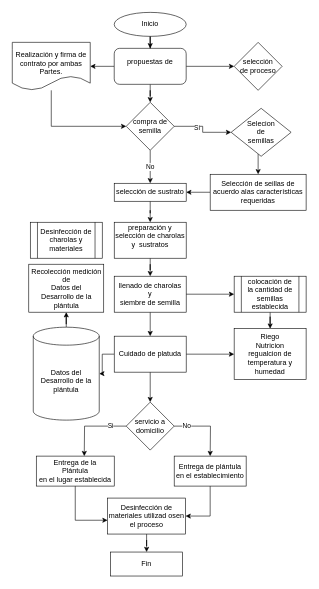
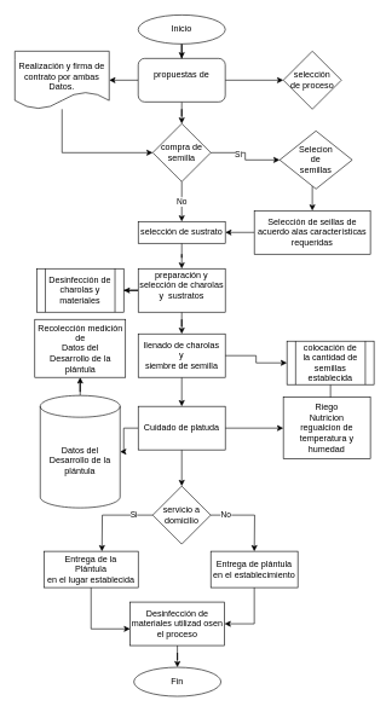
  <mxCell id="0" />
  <mxCell id="1" parent="0" />
  <mxCell id="2" style="edgeStyle=orthogonalEdgeStyle;rounded=0;orthogonalLoop=1;jettySize=auto;html=1;" edge="1" parent="1" source="3" target="11"><mxGeometry relative="1" as="geometry" /></mxCell>
  <mxCell id="3" value="&lt;div&gt;Selección de seillas de acuerdo alas características&lt;br&gt;&lt;/div&gt;&lt;div&gt;requeridas&lt;br&gt;&lt;/div&gt;" style="rounded=0;whiteSpace=wrap;html=1;" vertex="1" parent="1"><mxGeometry x="350" y="290" width="160" height="60" as="geometry" /></mxCell>
  <mxCell id="4" value="" style="edgeStyle=orthogonalEdgeStyle;rounded=0;orthogonalLoop=1;jettySize=auto;html=1;" edge="1" parent="1" source="5" target="3"><mxGeometry relative="1" as="geometry"><Array as="points"><mxPoint x="430" y="280" /><mxPoint x="430" y="280" /></Array></mxGeometry></mxCell>
  <mxCell id="5" value="&lt;div&gt;Selecion &lt;br&gt;&lt;/div&gt;&lt;div&gt;de &lt;br&gt;&lt;/div&gt;&lt;div&gt;semillas &lt;br&gt;&lt;/div&gt;" style="rhombus;whiteSpace=wrap;html=1;" vertex="1" parent="1"><mxGeometry x="385" y="180" width="100" height="80" as="geometry" /></mxCell>
  <mxCell id="6" style="edgeStyle=orthogonalEdgeStyle;rounded=0;orthogonalLoop=1;jettySize=auto;html=1;" edge="1" parent="1" source="9" target="15"><mxGeometry relative="1" as="geometry" /></mxCell>
  <mxCell id="7" style="edgeStyle=orthogonalEdgeStyle;rounded=0;orthogonalLoop=1;jettySize=auto;html=1;" edge="1" parent="1" source="9" target="19"><mxGeometry relative="1" as="geometry"><mxPoint x="380" y="110" as="targetPoint" /></mxGeometry></mxCell>
  <mxCell id="8" style="edgeStyle=orthogonalEdgeStyle;rounded=0;orthogonalLoop=1;jettySize=auto;html=1;entryX=1;entryY=0.5;entryDx=0;entryDy=0;" edge="1" parent="1" source="9" target="44"><mxGeometry relative="1" as="geometry" /></mxCell>
  <mxCell id="9" value="&lt;div&gt;propuestas de &lt;br&gt;&lt;/div&gt;&lt;div&gt;&lt;br&gt;&lt;/div&gt;" style="rounded=1;whiteSpace=wrap;html=1;" vertex="1" parent="1"><mxGeometry x="190" y="80" width="120" height="60" as="geometry" /></mxCell>
  <mxCell id="10" style="edgeStyle=orthogonalEdgeStyle;rounded=0;orthogonalLoop=1;jettySize=auto;html=1;entryX=0.5;entryY=0;entryDx=0;entryDy=0;" edge="1" parent="1" source="11" target="18"><mxGeometry relative="1" as="geometry" /></mxCell>
  <mxCell id="11" value="selección de sustrato" style="rounded=0;whiteSpace=wrap;html=1;" vertex="1" parent="1"><mxGeometry x="190" y="305" width="120" height="30" as="geometry" /></mxCell>
  <mxCell id="12" style="edgeStyle=orthogonalEdgeStyle;rounded=0;orthogonalLoop=1;jettySize=auto;html=1;" edge="1" parent="1" source="15" target="5"><mxGeometry relative="1" as="geometry" /></mxCell>
  <mxCell id="13" value="Si" style="edgeLabel;html=1;align=center;verticalAlign=middle;resizable=0;points=[];" vertex="1" connectable="0" parent="12"><mxGeometry x="-0.292" y="-1" relative="1" as="geometry"><mxPoint as="offset" /></mxGeometry></mxCell>
  <mxCell id="14" value="No " style="edgeStyle=orthogonalEdgeStyle;rounded=0;orthogonalLoop=1;jettySize=auto;html=1;entryX=0.5;entryY=0;entryDx=0;entryDy=0;" edge="1" parent="1" source="15" target="11"><mxGeometry relative="1" as="geometry"><Array as="points"><mxPoint x="250" y="270" /><mxPoint x="250" y="270" /></Array></mxGeometry></mxCell>
  <mxCell id="15" value="compra de semilla" style="rhombus;whiteSpace=wrap;html=1;" vertex="1" parent="1"><mxGeometry x="210" y="170" width="80" height="80" as="geometry" /></mxCell>
  <mxCell id="16" style="edgeStyle=orthogonalEdgeStyle;rounded=0;orthogonalLoop=1;jettySize=auto;html=1;" edge="1" parent="1" source="18" target="22"><mxGeometry relative="1" as="geometry"><mxPoint x="250" y="480" as="targetPoint" /></mxGeometry></mxCell>
+ <mxCell id="17" value="" style="edgeStyle=orthogonalEdgeStyle;rounded=0;orthogonalLoop=1;jettySize=auto;html=1;" edge="1" parent="1" source="18" target="42"><mxGeometry relative="1" as="geometry" /></mxCell>
  <mxCell id="18" value="&#10;preparación y selección de charolas y&amp;nbsp; sustratos&#10;&#10;" style="rounded=0;whiteSpace=wrap;html=1;" vertex="1" parent="1"><mxGeometry x="190" y="370" width="120" height="60" as="geometry" /></mxCell>
  <mxCell id="19" value="&lt;div&gt;selección&lt;br&gt;&lt;/div&gt;&lt;div&gt;de proceso&lt;br&gt;&lt;/div&gt;" style="rhombus;whiteSpace=wrap;html=1;" vertex="1" parent="1"><mxGeometry x="390" y="70" width="80" height="80" as="geometry" /></mxCell>
  <mxCell id="20" value="" style="edgeStyle=orthogonalEdgeStyle;rounded=0;orthogonalLoop=1;jettySize=auto;html=1;" edge="1" parent="1" source="22" target="26"><mxGeometry relative="1" as="geometry" /></mxCell>
  <mxCell id="21" style="edgeStyle=orthogonalEdgeStyle;rounded=0;orthogonalLoop=1;jettySize=auto;html=1;entryX=0.5;entryY=0;entryDx=0;entryDy=0;" edge="1" parent="1" source="22" target="30"><mxGeometry relative="1" as="geometry"><mxPoint x="250" y="540" as="targetPoint" /></mxGeometry></mxCell>
  <mxCell id="22" value="&lt;div&gt;llenado de charolas &lt;br&gt;&lt;/div&gt;&lt;div&gt;y &lt;br&gt;&lt;/div&gt;&lt;div&gt;siembre de semilla &lt;br&gt;&lt;/div&gt;" style="rounded=0;whiteSpace=wrap;html=1;" vertex="1" parent="1"><mxGeometry x="190" y="460" width="120" height="60" as="geometry" /></mxCell>
  <mxCell id="23" style="edgeStyle=orthogonalEdgeStyle;rounded=0;orthogonalLoop=1;jettySize=auto;html=1;entryX=0.5;entryY=0;entryDx=0;entryDy=0;" edge="1" parent="1" source="24" target="9"><mxGeometry relative="1" as="geometry" /></mxCell>
  <mxCell id="24" value="Inicio " style="ellipse;whiteSpace=wrap;html=1;" vertex="1" parent="1"><mxGeometry x="190" y="20" width="120" height="40" as="geometry" /></mxCell>
  <mxCell id="25" style="edgeStyle=orthogonalEdgeStyle;rounded=0;orthogonalLoop=1;jettySize=auto;html=1;" edge="1" parent="1" source="26" target="31"><mxGeometry relative="1" as="geometry" /></mxCell>
- <mxCell id="26" value="&lt;div&gt;colocación de&lt;/div&gt;&lt;div&gt;la cantidad de semillas establecida &lt;/div&gt;" style="shape=process;whiteSpace=wrap;html=1;backgroundOutline=1;rounded=0;" vertex="1" parent="1"><mxGeometry x="390" y="460" width="120" height="60" as="geometry" /></mxCell>
+ <mxCell id="26" value="&lt;div&gt;colocación de&lt;/div&gt;&lt;div&gt;la cantidad de semillas establecida &lt;/div&gt;" style="shape=process;whiteSpace=wrap;html=1;backgroundOutline=1;rounded=0;" vertex="1" parent="1"><mxGeometry x="395" y="470" width="120" height="60" as="geometry" /></mxCell>
  <mxCell id="27" value="" style="edgeStyle=orthogonalEdgeStyle;rounded=0;orthogonalLoop=1;jettySize=auto;html=1;" edge="1" parent="1" source="30" target="31"><mxGeometry relative="1" as="geometry" /></mxCell>
  <mxCell id="28" style="edgeStyle=orthogonalEdgeStyle;rounded=0;orthogonalLoop=1;jettySize=auto;html=1;entryX=0.5;entryY=0;entryDx=0;entryDy=0;" edge="1" parent="1" source="30" target="36"><mxGeometry relative="1" as="geometry" /></mxCell>
  <mxCell id="29" style="edgeStyle=orthogonalEdgeStyle;rounded=0;orthogonalLoop=1;jettySize=auto;html=1;" edge="1" parent="1" source="30" target="48"><mxGeometry relative="1" as="geometry"><mxPoint x="130" y="590" as="targetPoint" /></mxGeometry></mxCell>
  <mxCell id="30" value="Cuidado de platuda" style="rounded=0;whiteSpace=wrap;html=1;" vertex="1" parent="1"><mxGeometry x="190" y="560" width="120" height="60" as="geometry" /></mxCell>
  <mxCell id="31" value="&lt;div&gt;Riego&lt;/div&gt;&lt;div&gt;Nutricion&lt;/div&gt;&lt;div&gt;regualcion de temperatura y humedad&lt;br&gt;&lt;/div&gt;" style="rounded=0;whiteSpace=wrap;html=1;" vertex="1" parent="1"><mxGeometry x="390" y="547.5" width="120" height="85" as="geometry" /></mxCell>
  <mxCell id="32" style="edgeStyle=orthogonalEdgeStyle;rounded=0;orthogonalLoop=1;jettySize=auto;html=1;" edge="1" parent="1" source="36"><mxGeometry relative="1" as="geometry"><mxPoint x="140" y="760" as="targetPoint" /></mxGeometry></mxCell>
  <mxCell id="33" value="Si" style="edgeLabel;html=1;align=center;verticalAlign=middle;resizable=0;points=[];" vertex="1" connectable="0" parent="32"><mxGeometry x="-0.542" y="-2" relative="1" as="geometry"><mxPoint as="offset" /></mxGeometry></mxCell>
  <mxCell id="34" style="edgeStyle=orthogonalEdgeStyle;rounded=0;orthogonalLoop=1;jettySize=auto;html=1;" edge="1" parent="1" source="36"><mxGeometry relative="1" as="geometry"><mxPoint x="350" y="760" as="targetPoint" /></mxGeometry></mxCell>
  <mxCell id="35" value="No " style="edgeLabel;html=1;align=center;verticalAlign=middle;resizable=0;points=[];" vertex="1" connectable="0" parent="34"><mxGeometry x="-0.637" y="2" relative="1" as="geometry"><mxPoint as="offset" /></mxGeometry></mxCell>
  <mxCell id="36" value="&lt;div&gt;servicio a &lt;br&gt;&lt;/div&gt;&lt;div&gt;domicilio&lt;br&gt;&lt;/div&gt;" style="rhombus;whiteSpace=wrap;html=1;" vertex="1" parent="1"><mxGeometry x="210" y="670" width="80" height="80" as="geometry" /></mxCell>
  <mxCell id="37" style="edgeStyle=orthogonalEdgeStyle;rounded=0;orthogonalLoop=1;jettySize=auto;html=1;entryX=1;entryY=0.5;entryDx=0;entryDy=0;" edge="1" parent="1" source="38" target="46"><mxGeometry relative="1" as="geometry" /></mxCell>
  <mxCell id="38" value="&lt;div&gt;Entrega de plántula&lt;br&gt;&lt;/div&gt;&lt;div&gt;en el establecimiento&lt;br&gt;&lt;/div&gt;" style="rounded=0;whiteSpace=wrap;html=1;" vertex="1" parent="1"><mxGeometry x="290" y="760" width="120" height="50" as="geometry" /></mxCell>
  <mxCell id="39" style="edgeStyle=orthogonalEdgeStyle;rounded=0;orthogonalLoop=1;jettySize=auto;html=1;entryX=-0.001;entryY=0.616;entryDx=0;entryDy=0;entryPerimeter=0;" edge="1" parent="1" source="40" target="46"><mxGeometry relative="1" as="geometry" /></mxCell>
  <mxCell id="40" value="&lt;div&gt;Entrega de la &lt;br&gt;&lt;/div&gt;&lt;div&gt;Plántula&lt;br&gt;&lt;/div&gt;&lt;div&gt;en el lugar establecida&lt;br&gt;&lt;/div&gt;" style="rounded=0;whiteSpace=wrap;html=1;" vertex="1" parent="1"><mxGeometry x="60" y="760" width="130" height="50" as="geometry" /></mxCell>
- <mxCell id="41" value="Fin " style="whiteSpace=wrap;html=1;rounded=0;" vertex="1" parent="1"><mxGeometry x="184" y="920" width="120" height="40" as="geometry" /></mxCell>
+ <mxCell id="41" value="Fin " style="ellipse;whiteSpace=wrap;html=1;" vertex="1" parent="1"><mxGeometry x="184" y="920" width="120" height="40" as="geometry" /></mxCell>
  <mxCell id="42" value="Desinfección de charolas y materiales" style="shape=process;whiteSpace=wrap;html=1;backgroundOutline=1;rounded=0;" vertex="1" parent="1"><mxGeometry x="50" y="370" width="120" height="60" as="geometry" /></mxCell>
  <mxCell id="43" style="edgeStyle=orthogonalEdgeStyle;rounded=0;orthogonalLoop=1;jettySize=auto;html=1;entryX=0;entryY=0.5;entryDx=0;entryDy=0;" edge="1" parent="1" source="44" target="15"><mxGeometry relative="1" as="geometry"><Array as="points"><mxPoint x="85" y="210" /></Array></mxGeometry></mxCell>
- <mxCell id="44" value="&lt;br&gt;&lt;div&gt;Realización y firma de &lt;br&gt;&lt;/div&gt;&lt;div&gt;contrato por ambas &lt;br&gt;&lt;/div&gt;&lt;div&gt;Partes.&lt;/div&gt;" style="shape=document;whiteSpace=wrap;html=1;boundedLbl=1;" vertex="1" parent="1"><mxGeometry x="20" y="70" width="130" height="80" as="geometry" /></mxCell>
+ <mxCell id="44" value="&lt;br&gt;&lt;div&gt;Realización y firma de &lt;br&gt;&lt;/div&gt;&lt;div&gt;contrato por ambas &lt;br&gt;&lt;/div&gt;&lt;div&gt;Datos.&lt;/div&gt;" style="shape=document;whiteSpace=wrap;html=1;boundedLbl=1;" vertex="1" parent="1"><mxGeometry x="20" y="70" width="130" height="80" as="geometry" /></mxCell>
  <mxCell id="45" style="edgeStyle=orthogonalEdgeStyle;rounded=0;orthogonalLoop=1;jettySize=auto;html=1;entryX=0.5;entryY=0;entryDx=0;entryDy=0;" edge="1" parent="1" source="46" target="41"><mxGeometry relative="1" as="geometry" /></mxCell>
  <mxCell id="46" value="&lt;div&gt;Desinfección de materiales utilizad osen el proceso&lt;br&gt;&lt;/div&gt;" style="rounded=0;whiteSpace=wrap;html=1;" vertex="1" parent="1"><mxGeometry x="179" y="830" width="130" height="60" as="geometry" /></mxCell>
  <mxCell id="47" style="edgeStyle=orthogonalEdgeStyle;rounded=0;orthogonalLoop=1;jettySize=auto;html=1;" edge="1" parent="1" source="48" target="49"><mxGeometry relative="1" as="geometry"><mxPoint x="105" y="520" as="targetPoint" /></mxGeometry></mxCell>
  <mxCell id="48" value="&lt;div&gt;Datos del &lt;br&gt;&lt;/div&gt;&lt;div&gt;Desarrollo de la plántula&lt;br&gt;&lt;/div&gt;" style="shape=cylinder3;whiteSpace=wrap;html=1;boundedLbl=1;backgroundOutline=1;size=15;" vertex="1" parent="1"><mxGeometry x="55" y="545" width="110" height="155" as="geometry" /></mxCell>
  <mxCell id="49" value="&lt;div&gt;Recolección medición de &lt;br&gt;&lt;/div&gt;&lt;div&gt;Datos del &lt;br&gt;&lt;/div&gt;Desarrollo de la plántula" style="rounded=0;whiteSpace=wrap;html=1;" vertex="1" parent="1"><mxGeometry x="47.5" y="440" width="125" height="80" as="geometry" /></mxCell>
